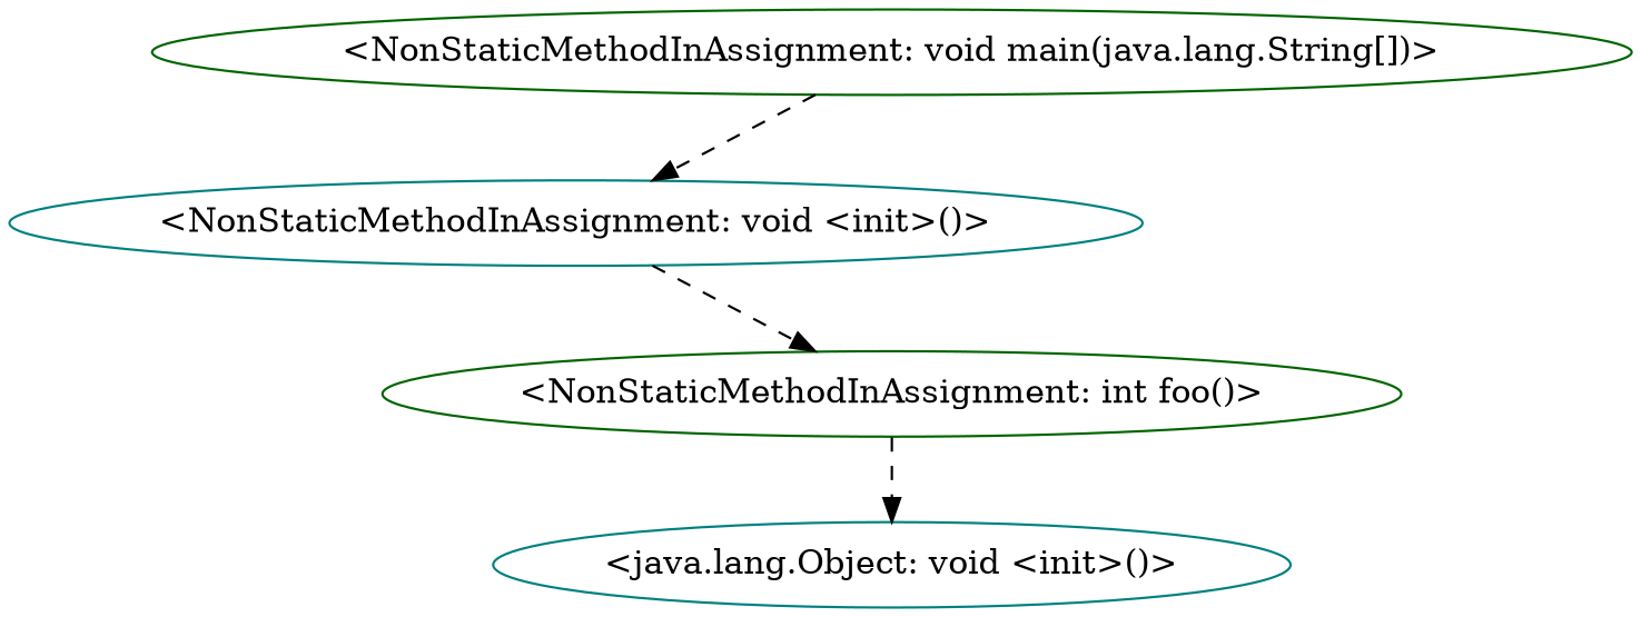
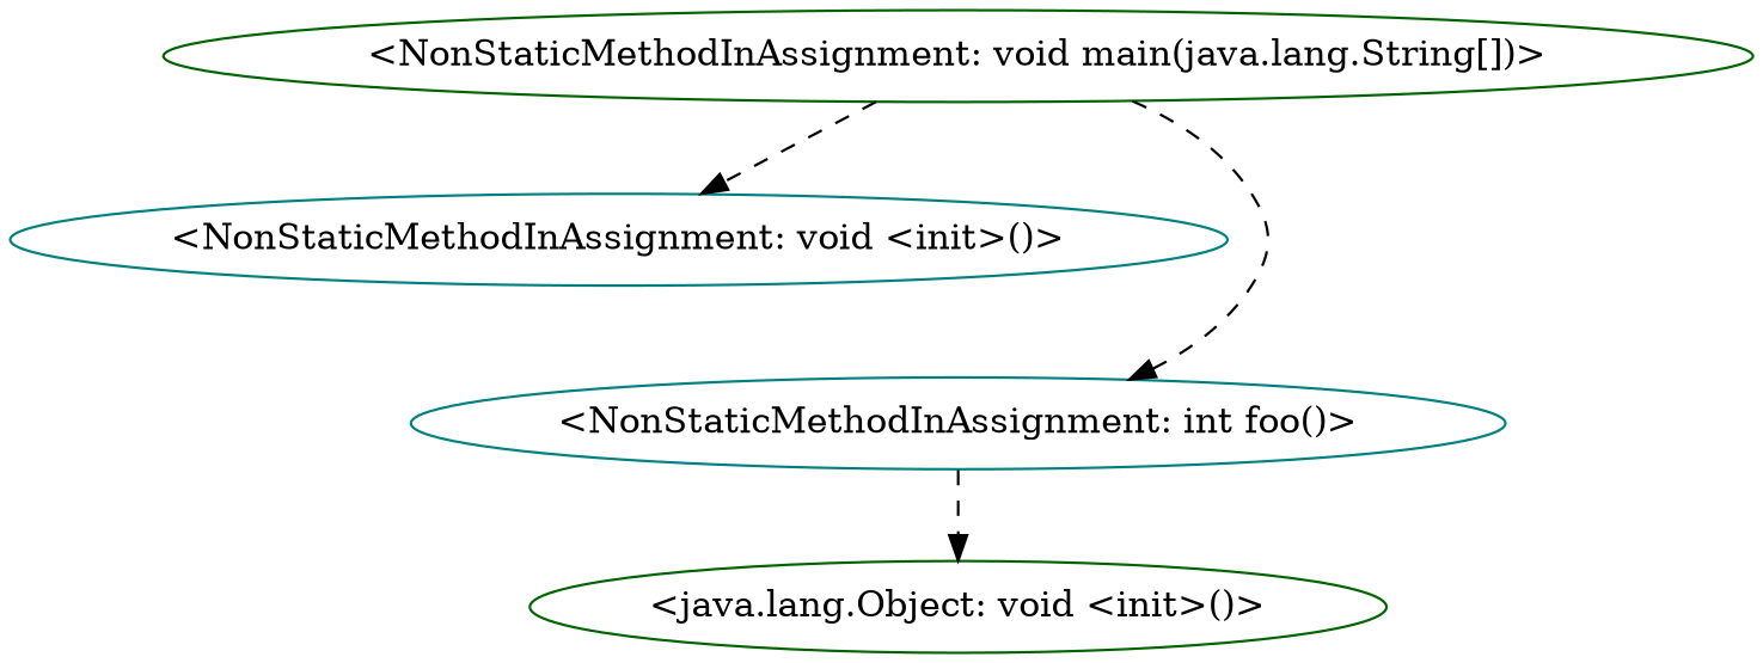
  digraph {
    node [color=teal]
    edge [style=dashed]
    "<NonStaticMethodInAssignment: void <init>()>"
    "<NonStaticMethodInAssignment: void main(java.lang.String[])>" [color=darkgreen]
-   "<NonStaticMethodInAssignment: int foo()>" [color=darkgreen]
-   "<java.lang.Object: void <init>()>"
+   "<NonStaticMethodInAssignment: int foo()>"
+   "<java.lang.Object: void <init>()>" [color=darkgreen]
    "<NonStaticMethodInAssignment: void main(java.lang.String[])>" -> "<NonStaticMethodInAssignment: void <init>()>"
-   "<NonStaticMethodInAssignment: void <init>()>" -> "<NonStaticMethodInAssignment: int foo()>"
+   "<NonStaticMethodInAssignment: void main(java.lang.String[])>" -> "<NonStaticMethodInAssignment: int foo()>"
    "<NonStaticMethodInAssignment: int foo()>" -> "<java.lang.Object: void <init>()>"
  }
